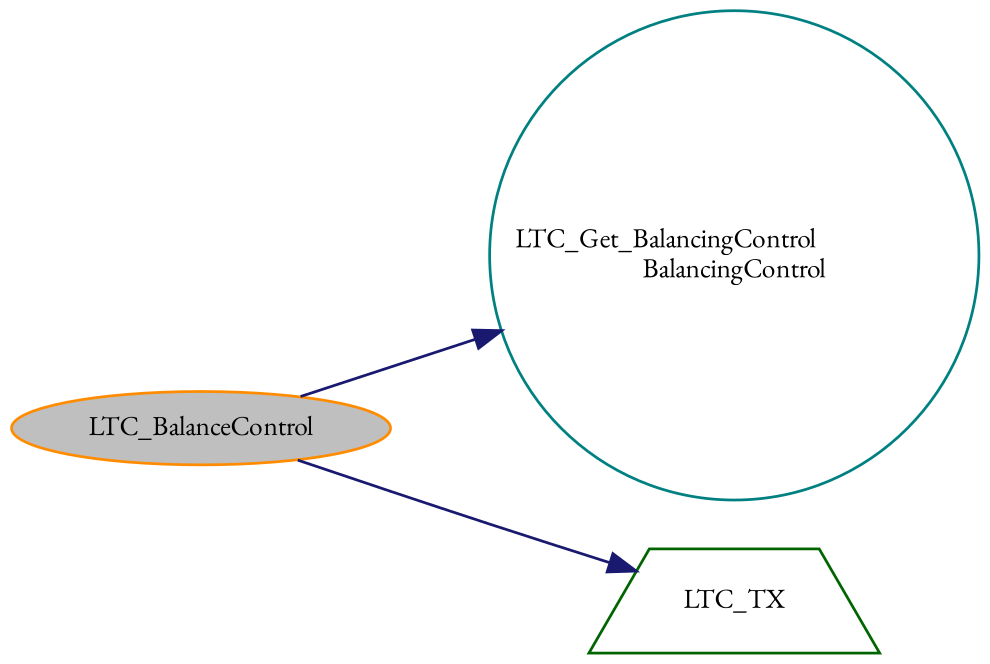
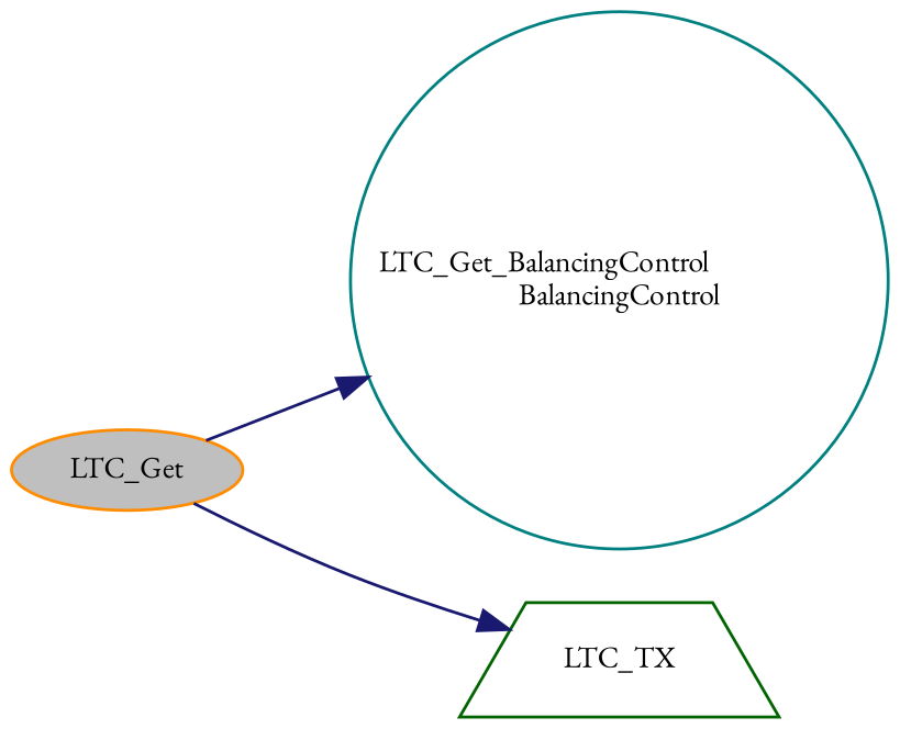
  digraph {
    fontname="EB Garamond"
    rankdir=LR
    node [fillcolor=white fontname="EB Garamond" fontsize=10 style=filled]
    edge [color=midnightblue fontname="EB Garamond" fontsize=10 labelfontname=Helvetica labelfontsize=10 style=solid]
-   n1 [color=darkorange fillcolor=grey75 fontcolor=black height=0.2 label=LTC_BalanceControl shape=ellipse width=0.4]
+   n1 [color=darkorange fillcolor=grey75 fontcolor=black height=0.2 label=LTC_Get shape=ellipse width=0.4]
    n2 [color=teal height=0.2 label="LTC_Get_BalancingControl\lBalancingControl" shape=circle width=0.4]
    n3 [color=darkgreen height=0.2 label=LTC_TX shape=trapezium width=0.4]
    n1 -> n2
    n1 -> n3
  }
